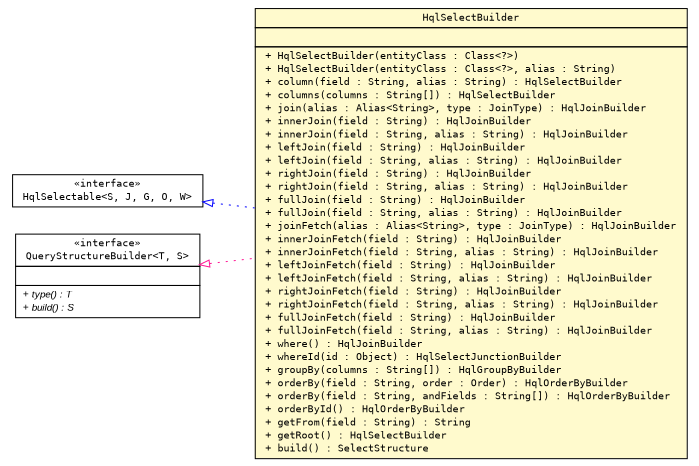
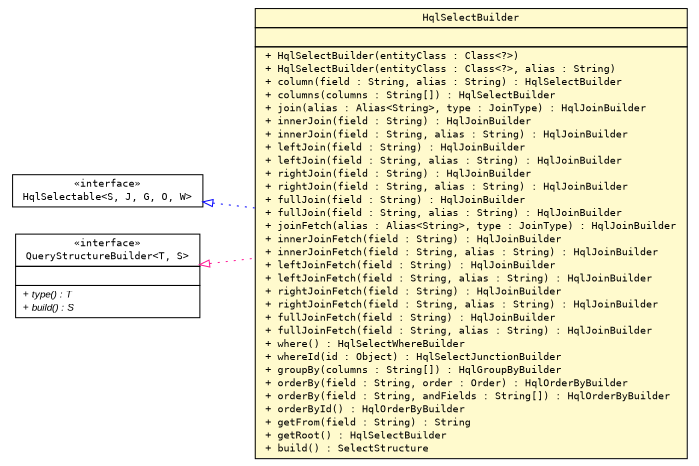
  digraph {
    fontname="DejaVu Sans Mono"
    nodesep=0.25
    rankdir=LR
    ranksep=0.5
    node [fontcolor=black fontname="DejaVu Sans Mono" fontsize=10.0 shape=plaintext]
    edge [arrowtail=empty dir=back fontname="DejaVu Sans Mono" fontsize=10 headport=p labelfontname=arial labelfontsize=10 style=dotted tailport=p]
-   n1 [label=<<table title="br.gov.to.sefaz.persistence.query.builder.hql.select.HqlSelectBuilder" border="0" cellborder="1" cellspacing="0" cellpadding="2" port="p" bgcolor="lemonChiffon" href="./HqlSelectBuilder.html"> 		<tr><td><table border="0" cellspacing="0" cellpadding="1"> <tr><td align="center" balign="center"> HqlSelectBuilder </td></tr> 		</table></td></tr> 		<tr><td><table border="0" cellspacing="0" cellpadding="1"> <tr><td align="left" balign="left">  </td></tr> 		</table></td></tr> 		<tr><td><table border="0" cellspacing="0" cellpadding="1"> <tr><td align="left" balign="left"> + HqlSelectBuilder(entityClass : Class&lt;?&gt;) </td></tr> <tr><td align="left" balign="left"> + HqlSelectBuilder(entityClass : Class&lt;?&gt;, alias : String) </td></tr> <tr><td align="left" balign="left"> + column(field : String, alias : String) : HqlSelectBuilder </td></tr> <tr><td align="left" balign="left"> + columns(columns : String[]) : HqlSelectBuilder </td></tr> <tr><td align="left" balign="left"> + join(alias : Alias&lt;String&gt;, type : JoinType) : HqlJoinBuilder </td></tr> <tr><td align="left" balign="left"> + innerJoin(field : String) : HqlJoinBuilder </td></tr> <tr><td align="left" balign="left"> + innerJoin(field : String, alias : String) : HqlJoinBuilder </td></tr> <tr><td align="left" balign="left"> + leftJoin(field : String) : HqlJoinBuilder </td></tr> <tr><td align="left" balign="left"> + leftJoin(field : String, alias : String) : HqlJoinBuilder </td></tr> <tr><td align="left" balign="left"> + rightJoin(field : String) : HqlJoinBuilder </td></tr> <tr><td align="left" balign="left"> + rightJoin(field : String, alias : String) : HqlJoinBuilder </td></tr> <tr><td align="left" balign="left"> + fullJoin(field : String) : HqlJoinBuilder </td></tr> <tr><td align="left" balign="left"> + fullJoin(field : String, alias : String) : HqlJoinBuilder </td></tr> <tr><td align="left" balign="left"> + joinFetch(alias : Alias&lt;String&gt;, type : JoinType) : HqlJoinBuilder </td></tr> <tr><td align="left" balign="left"> + innerJoinFetch(field : String) : HqlJoinBuilder </td></tr> <tr><td align="left" balign="left"> + innerJoinFetch(field : String, alias : String) : HqlJoinBuilder </td></tr> <tr><td align="left" balign="left"> + leftJoinFetch(field : String) : HqlJoinBuilder </td></tr> <tr><td align="left" balign="left"> + leftJoinFetch(field : String, alias : String) : HqlJoinBuilder </td></tr> <tr><td align="left" balign="left"> + rightJoinFetch(field : String) : HqlJoinBuilder </td></tr> <tr><td align="left" balign="left"> + rightJoinFetch(field : String, alias : String) : HqlJoinBuilder </td></tr> <tr><td align="left" balign="left"> + fullJoinFetch(field : String) : HqlJoinBuilder </td></tr> <tr><td align="left" balign="left"> + fullJoinFetch(field : String, alias : String) : HqlJoinBuilder </td></tr> <tr><td align="left" balign="left"> + where() : HqlJoinBuilder </td></tr> <tr><td align="left" balign="left"> + whereId(id : Object) : HqlSelectJunctionBuilder </td></tr> <tr><td align="left" balign="left"> + groupBy(columns : String[]) : HqlGroupByBuilder </td></tr> <tr><td align="left" balign="left"> + orderBy(field : String, order : Order) : HqlOrderByBuilder </td></tr> <tr><td align="left" balign="left"> + orderBy(field : String, andFields : String[]) : HqlOrderByBuilder </td></tr> <tr><td align="left" balign="left"> + orderById() : HqlOrderByBuilder </td></tr> <tr><td align="left" balign="left"> + getFrom(field : String) : String </td></tr> <tr><td align="left" balign="left"> + getRoot() : HqlSelectBuilder </td></tr> <tr><td align="left" balign="left"> + build() : SelectStructure </td></tr> 		</table></td></tr> 		</table>>]
+   n1 [label=<<table title="br.gov.to.sefaz.persistence.query.builder.hql.select.HqlSelectBuilder" border="0" cellborder="1" cellspacing="0" cellpadding="2" port="p" bgcolor="lemonChiffon" href="./HqlSelectBuilder.html"> 		<tr><td><table border="0" cellspacing="0" cellpadding="1"> <tr><td align="center" balign="center"> HqlSelectBuilder </td></tr> 		</table></td></tr> 		<tr><td><table border="0" cellspacing="0" cellpadding="1"> <tr><td align="left" balign="left">  </td></tr> 		</table></td></tr> 		<tr><td><table border="0" cellspacing="0" cellpadding="1"> <tr><td align="left" balign="left"> + HqlSelectBuilder(entityClass : Class&lt;?&gt;) </td></tr> <tr><td align="left" balign="left"> + HqlSelectBuilder(entityClass : Class&lt;?&gt;, alias : String) </td></tr> <tr><td align="left" balign="left"> + column(field : String, alias : String) : HqlSelectBuilder </td></tr> <tr><td align="left" balign="left"> + columns(columns : String[]) : HqlSelectBuilder </td></tr> <tr><td align="left" balign="left"> + join(alias : Alias&lt;String&gt;, type : JoinType) : HqlJoinBuilder </td></tr> <tr><td align="left" balign="left"> + innerJoin(field : String) : HqlJoinBuilder </td></tr> <tr><td align="left" balign="left"> + innerJoin(field : String, alias : String) : HqlJoinBuilder </td></tr> <tr><td align="left" balign="left"> + leftJoin(field : String) : HqlJoinBuilder </td></tr> <tr><td align="left" balign="left"> + leftJoin(field : String, alias : String) : HqlJoinBuilder </td></tr> <tr><td align="left" balign="left"> + rightJoin(field : String) : HqlJoinBuilder </td></tr> <tr><td align="left" balign="left"> + rightJoin(field : String, alias : String) : HqlJoinBuilder </td></tr> <tr><td align="left" balign="left"> + fullJoin(field : String) : HqlJoinBuilder </td></tr> <tr><td align="left" balign="left"> + fullJoin(field : String, alias : String) : HqlJoinBuilder </td></tr> <tr><td align="left" balign="left"> + joinFetch(alias : Alias&lt;String&gt;, type : JoinType) : HqlJoinBuilder </td></tr> <tr><td align="left" balign="left"> + innerJoinFetch(field : String) : HqlJoinBuilder </td></tr> <tr><td align="left" balign="left"> + innerJoinFetch(field : String, alias : String) : HqlJoinBuilder </td></tr> <tr><td align="left" balign="left"> + leftJoinFetch(field : String) : HqlJoinBuilder </td></tr> <tr><td align="left" balign="left"> + leftJoinFetch(field : String, alias : String) : HqlJoinBuilder </td></tr> <tr><td align="left" balign="left"> + rightJoinFetch(field : String) : HqlJoinBuilder </td></tr> <tr><td align="left" balign="left"> + rightJoinFetch(field : String, alias : String) : HqlJoinBuilder </td></tr> <tr><td align="left" balign="left"> + fullJoinFetch(field : String) : HqlJoinBuilder </td></tr> <tr><td align="left" balign="left"> + fullJoinFetch(field : String, alias : String) : HqlJoinBuilder </td></tr> <tr><td align="left" balign="left"> + where() : HqlSelectWhereBuilder </td></tr> <tr><td align="left" balign="left"> + whereId(id : Object) : HqlSelectJunctionBuilder </td></tr> <tr><td align="left" balign="left"> + groupBy(columns : String[]) : HqlGroupByBuilder </td></tr> <tr><td align="left" balign="left"> + orderBy(field : String, order : Order) : HqlOrderByBuilder </td></tr> <tr><td align="left" balign="left"> + orderBy(field : String, andFields : String[]) : HqlOrderByBuilder </td></tr> <tr><td align="left" balign="left"> + orderById() : HqlOrderByBuilder </td></tr> <tr><td align="left" balign="left"> + getFrom(field : String) : String </td></tr> <tr><td align="left" balign="left"> + getRoot() : HqlSelectBuilder </td></tr> <tr><td align="left" balign="left"> + build() : SelectStructure </td></tr> 		</table></td></tr> 		</table>>]
    n2 [label=<<table title="br.gov.to.sefaz.persistence.query.builder.hql.select.signature.HqlSelectable" border="0" cellborder="1" cellspacing="0" cellpadding="2" port="p" href="./signature/HqlSelectable.html"> 		<tr><td><table border="0" cellspacing="0" cellpadding="1"> <tr><td align="center" balign="center"> &#171;interface&#187; </td></tr> <tr><td align="center" balign="center"> HqlSelectable&lt;S, J, G, O, W&gt; </td></tr> 		</table></td></tr> 		</table>>]
    n3 [label=<<table title="br.gov.to.sefaz.persistence.query.builder.QueryStructureBuilder" border="0" cellborder="1" cellspacing="0" cellpadding="2" port="p" href="../../QueryStructureBuilder.html"> 		<tr><td><table border="0" cellspacing="0" cellpadding="1"> <tr><td align="center" balign="center"> &#171;interface&#187; </td></tr> <tr><td align="center" balign="center"> QueryStructureBuilder&lt;T, S&gt; </td></tr> 		</table></td></tr> 		<tr><td><table border="0" cellspacing="0" cellpadding="1"> <tr><td align="left" balign="left">  </td></tr> 		</table></td></tr> 		<tr><td><table border="0" cellspacing="0" cellpadding="1"> <tr><td align="left" balign="left"><font face="arial italic" point-size="10.0"> + type() : T </font></td></tr> <tr><td align="left" balign="left"><font face="arial italic" point-size="10.0"> + build() : S </font></td></tr> 		</table></td></tr> 		</table>>]
    n2 -> n1 [color=blue]
    n3 -> n1 [color=deeppink]
  }
